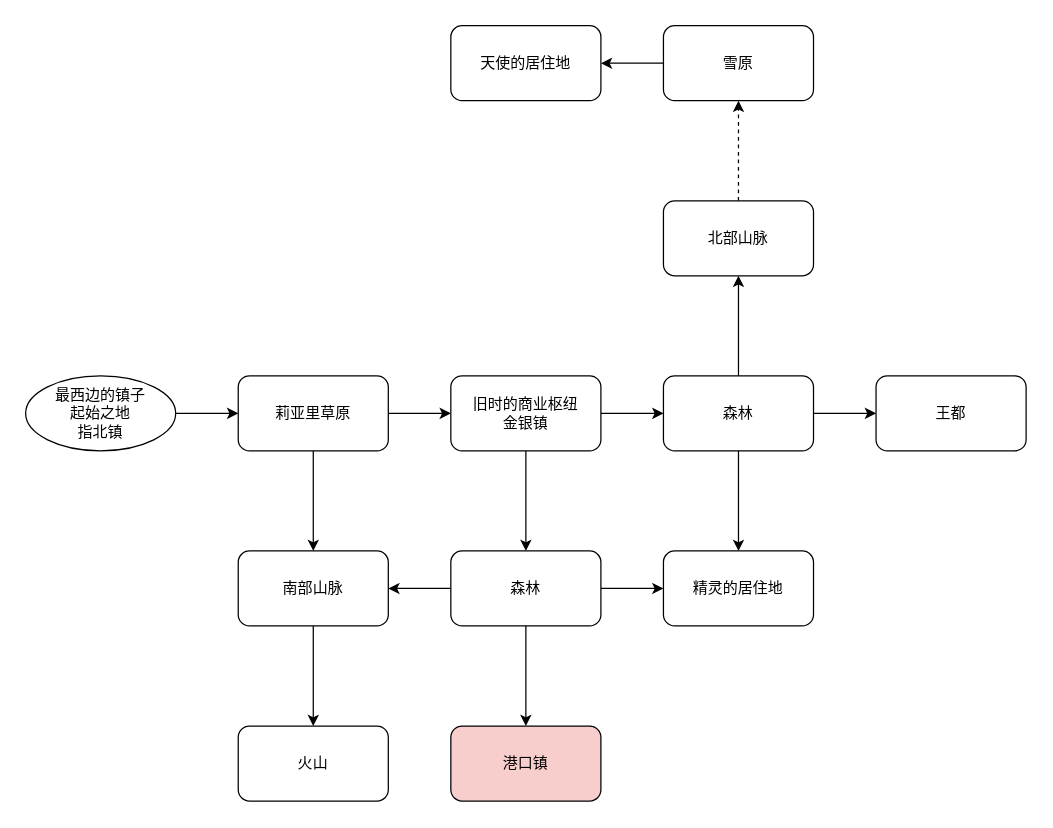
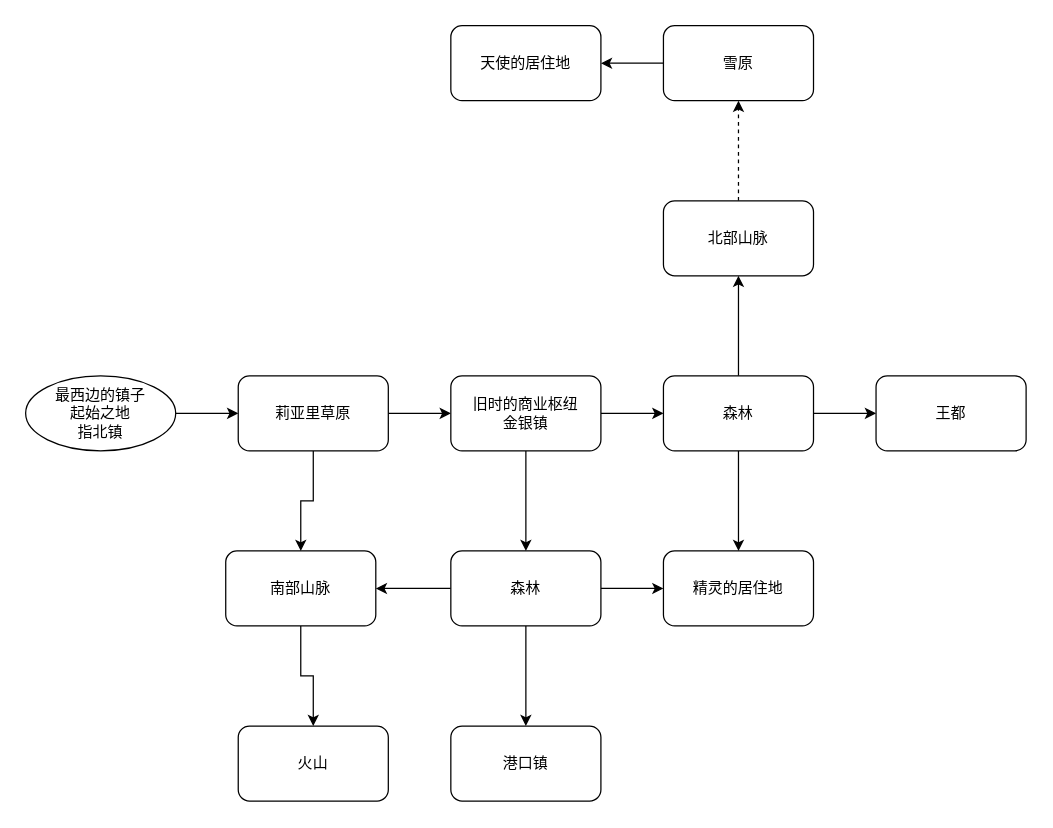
  <mxCell id="0" />
  <mxCell id="1" parent="0" />
  <mxCell id="2" value="" style="edgeStyle=orthogonalEdgeStyle;rounded=0;orthogonalLoop=1;jettySize=auto;html=1;" edge="1" parent="1" source="4" target="9"><mxGeometry relative="1" as="geometry" /></mxCell>
  <mxCell id="3" value="" style="edgeStyle=orthogonalEdgeStyle;rounded=0;orthogonalLoop=1;jettySize=auto;html=1;" edge="1" parent="1" source="4" target="16"><mxGeometry relative="1" as="geometry" /></mxCell>
  <mxCell id="4" value="莉亚里草原" style="rounded=1;whiteSpace=wrap;html=1;" vertex="1" parent="1"><mxGeometry x="190" y="300" width="120" height="60" as="geometry" /></mxCell>
  <mxCell id="5" style="edgeStyle=orthogonalEdgeStyle;rounded=0;orthogonalLoop=1;jettySize=auto;html=1;exitX=1;exitY=0.5;exitDx=0;exitDy=0;entryX=0;entryY=0.5;entryDx=0;entryDy=0;" edge="1" parent="1" source="6" target="4"><mxGeometry relative="1" as="geometry" /></mxCell>
  <mxCell id="6" value="&lt;span style=&quot;&quot;&gt;最西边的镇子&lt;/span&gt;&lt;br style=&quot;&quot;&gt;&lt;span style=&quot;&quot;&gt;起始之地&lt;/span&gt;&lt;br style=&quot;&quot;&gt;&lt;span style=&quot;&quot;&gt;指北镇&lt;/span&gt;" style="ellipse;whiteSpace=wrap;html=1;" vertex="1" parent="1"><mxGeometry x="20" y="300" width="120" height="60" as="geometry" /></mxCell>
  <mxCell id="7" value="" style="edgeStyle=orthogonalEdgeStyle;rounded=0;orthogonalLoop=1;jettySize=auto;html=1;" edge="1" parent="1" source="9" target="13"><mxGeometry relative="1" as="geometry" /></mxCell>
  <mxCell id="8" value="" style="edgeStyle=orthogonalEdgeStyle;rounded=0;orthogonalLoop=1;jettySize=auto;html=1;" edge="1" parent="1" source="9" target="20"><mxGeometry relative="1" as="geometry" /></mxCell>
  <mxCell id="9" value="旧时的商业枢纽&lt;br&gt;金银镇" style="whiteSpace=wrap;html=1;rounded=1;" vertex="1" parent="1"><mxGeometry x="360" y="300" width="120" height="60" as="geometry" /></mxCell>
  <mxCell id="10" value="" style="edgeStyle=orthogonalEdgeStyle;rounded=0;orthogonalLoop=1;jettySize=auto;html=1;" edge="1" parent="1" source="13" target="14"><mxGeometry relative="1" as="geometry" /></mxCell>
  <mxCell id="11" value="" style="edgeStyle=orthogonalEdgeStyle;rounded=0;orthogonalLoop=1;jettySize=auto;html=1;" edge="1" parent="1" source="13" target="22"><mxGeometry relative="1" as="geometry" /></mxCell>
  <mxCell id="12" value="" style="edgeStyle=orthogonalEdgeStyle;rounded=0;orthogonalLoop=1;jettySize=auto;html=1;" edge="1" parent="1" source="13" target="28"><mxGeometry relative="1" as="geometry" /></mxCell>
  <mxCell id="13" value="森林" style="whiteSpace=wrap;html=1;rounded=1;" vertex="1" parent="1"><mxGeometry x="530" y="300" width="120" height="60" as="geometry" /></mxCell>
  <mxCell id="14" value="王都" style="whiteSpace=wrap;html=1;rounded=1;" vertex="1" parent="1"><mxGeometry x="700" y="300" width="120" height="60" as="geometry" /></mxCell>
  <mxCell id="15" value="" style="edgeStyle=orthogonalEdgeStyle;rounded=0;orthogonalLoop=1;jettySize=auto;html=1;" edge="1" parent="1" source="16" target="24"><mxGeometry relative="1" as="geometry" /></mxCell>
- <mxCell id="16" value="南部山脉" style="whiteSpace=wrap;html=1;rounded=1;" vertex="1" parent="1"><mxGeometry x="190" y="440" width="120" height="60" as="geometry" /></mxCell>
+ <mxCell id="16" value="南部山脉" style="whiteSpace=wrap;html=1;rounded=1;" vertex="1" parent="1"><mxGeometry x="180" y="440" width="120" height="60" as="geometry" /></mxCell>
  <mxCell id="17" value="" style="edgeStyle=orthogonalEdgeStyle;rounded=0;orthogonalLoop=1;jettySize=auto;html=1;" edge="1" parent="1" source="20" target="23"><mxGeometry relative="1" as="geometry" /></mxCell>
  <mxCell id="18" value="" style="edgeStyle=orthogonalEdgeStyle;rounded=0;orthogonalLoop=1;jettySize=auto;html=1;" edge="1" parent="1" source="20" target="16"><mxGeometry relative="1" as="geometry" /></mxCell>
  <mxCell id="19" value="" style="edgeStyle=orthogonalEdgeStyle;rounded=0;orthogonalLoop=1;jettySize=auto;html=1;" edge="1" parent="1" source="20" target="28"><mxGeometry relative="1" as="geometry" /></mxCell>
  <mxCell id="20" value="森林" style="whiteSpace=wrap;html=1;rounded=1;" vertex="1" parent="1"><mxGeometry x="360" y="440" width="120" height="60" as="geometry" /></mxCell>
  <mxCell id="21" value="" style="edgeStyle=orthogonalEdgeStyle;rounded=0;orthogonalLoop=1;jettySize=auto;html=1;dashed=1;" edge="1" parent="1" source="22" target="26"><mxGeometry relative="1" as="geometry" /></mxCell>
  <mxCell id="22" value="北部山脉" style="whiteSpace=wrap;html=1;rounded=1;" vertex="1" parent="1"><mxGeometry x="530" y="160" width="120" height="60" as="geometry" /></mxCell>
- <mxCell id="23" value="港口镇" style="whiteSpace=wrap;html=1;rounded=1;fillColor=#f8cecc;" vertex="1" parent="1"><mxGeometry x="360" y="580" width="120" height="60" as="geometry" /></mxCell>
+ <mxCell id="23" value="港口镇" style="whiteSpace=wrap;html=1;rounded=1;" vertex="1" parent="1"><mxGeometry x="360" y="580" width="120" height="60" as="geometry" /></mxCell>
  <mxCell id="24" value="火山" style="whiteSpace=wrap;html=1;rounded=1;" vertex="1" parent="1"><mxGeometry x="190" y="580" width="120" height="60" as="geometry" /></mxCell>
  <mxCell id="25" value="" style="edgeStyle=orthogonalEdgeStyle;rounded=0;orthogonalLoop=1;jettySize=auto;html=1;" edge="1" parent="1" source="26" target="27"><mxGeometry relative="1" as="geometry" /></mxCell>
  <mxCell id="26" value="雪原" style="whiteSpace=wrap;html=1;rounded=1;" vertex="1" parent="1"><mxGeometry x="530" y="20" width="120" height="60" as="geometry" /></mxCell>
  <mxCell id="27" value="天使的居住地" style="whiteSpace=wrap;html=1;rounded=1;" vertex="1" parent="1"><mxGeometry x="360" y="20" width="120" height="60" as="geometry" /></mxCell>
  <mxCell id="28" value="精灵的居住地" style="whiteSpace=wrap;html=1;rounded=1;" vertex="1" parent="1"><mxGeometry x="530" y="440" width="120" height="60" as="geometry" /></mxCell>
